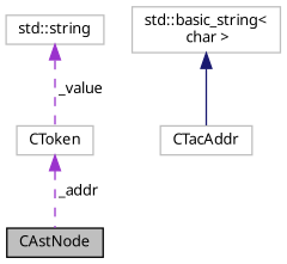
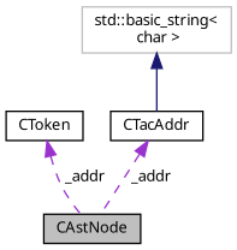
  digraph {
    fontname="Noto Sans"
    node [color=black fillcolor=white fontname="Noto Sans" fontsize=10 shape=record style=filled]
    edge [color=darkorchid3 dir=back fontname="Noto Sans" fontsize=10 labelfontname=Helvetica labelfontsize=10 style=dashed]
    n1 [fillcolor=grey75 fontcolor=black height=0.2 label=CAstNode width=0.4]
-   n2 [color=grey75 height=0.2 label=CToken width=0.4]
-   n3 [color=grey75 height=0.2 label="std::string" width=0.4]
+   n2 [height=0.2 label=CToken width=0.4]
    n4 [color=grey75 height=0.2 label="std::basic_string\<\l char \>" width=0.4]
-   n5 [color=grey75 height=0.2 label=CTacAddr width=0.4]
+   n5 [height=0.2 label=CTacAddr width=0.4]
    n2 -> n1 [label=" _addr"]
-   n3 -> n2 [label=" _value"]
    n4 -> n5 [color=midnightblue style=solid]
+   n5 -> n1 [label=" _addr"]
  }
